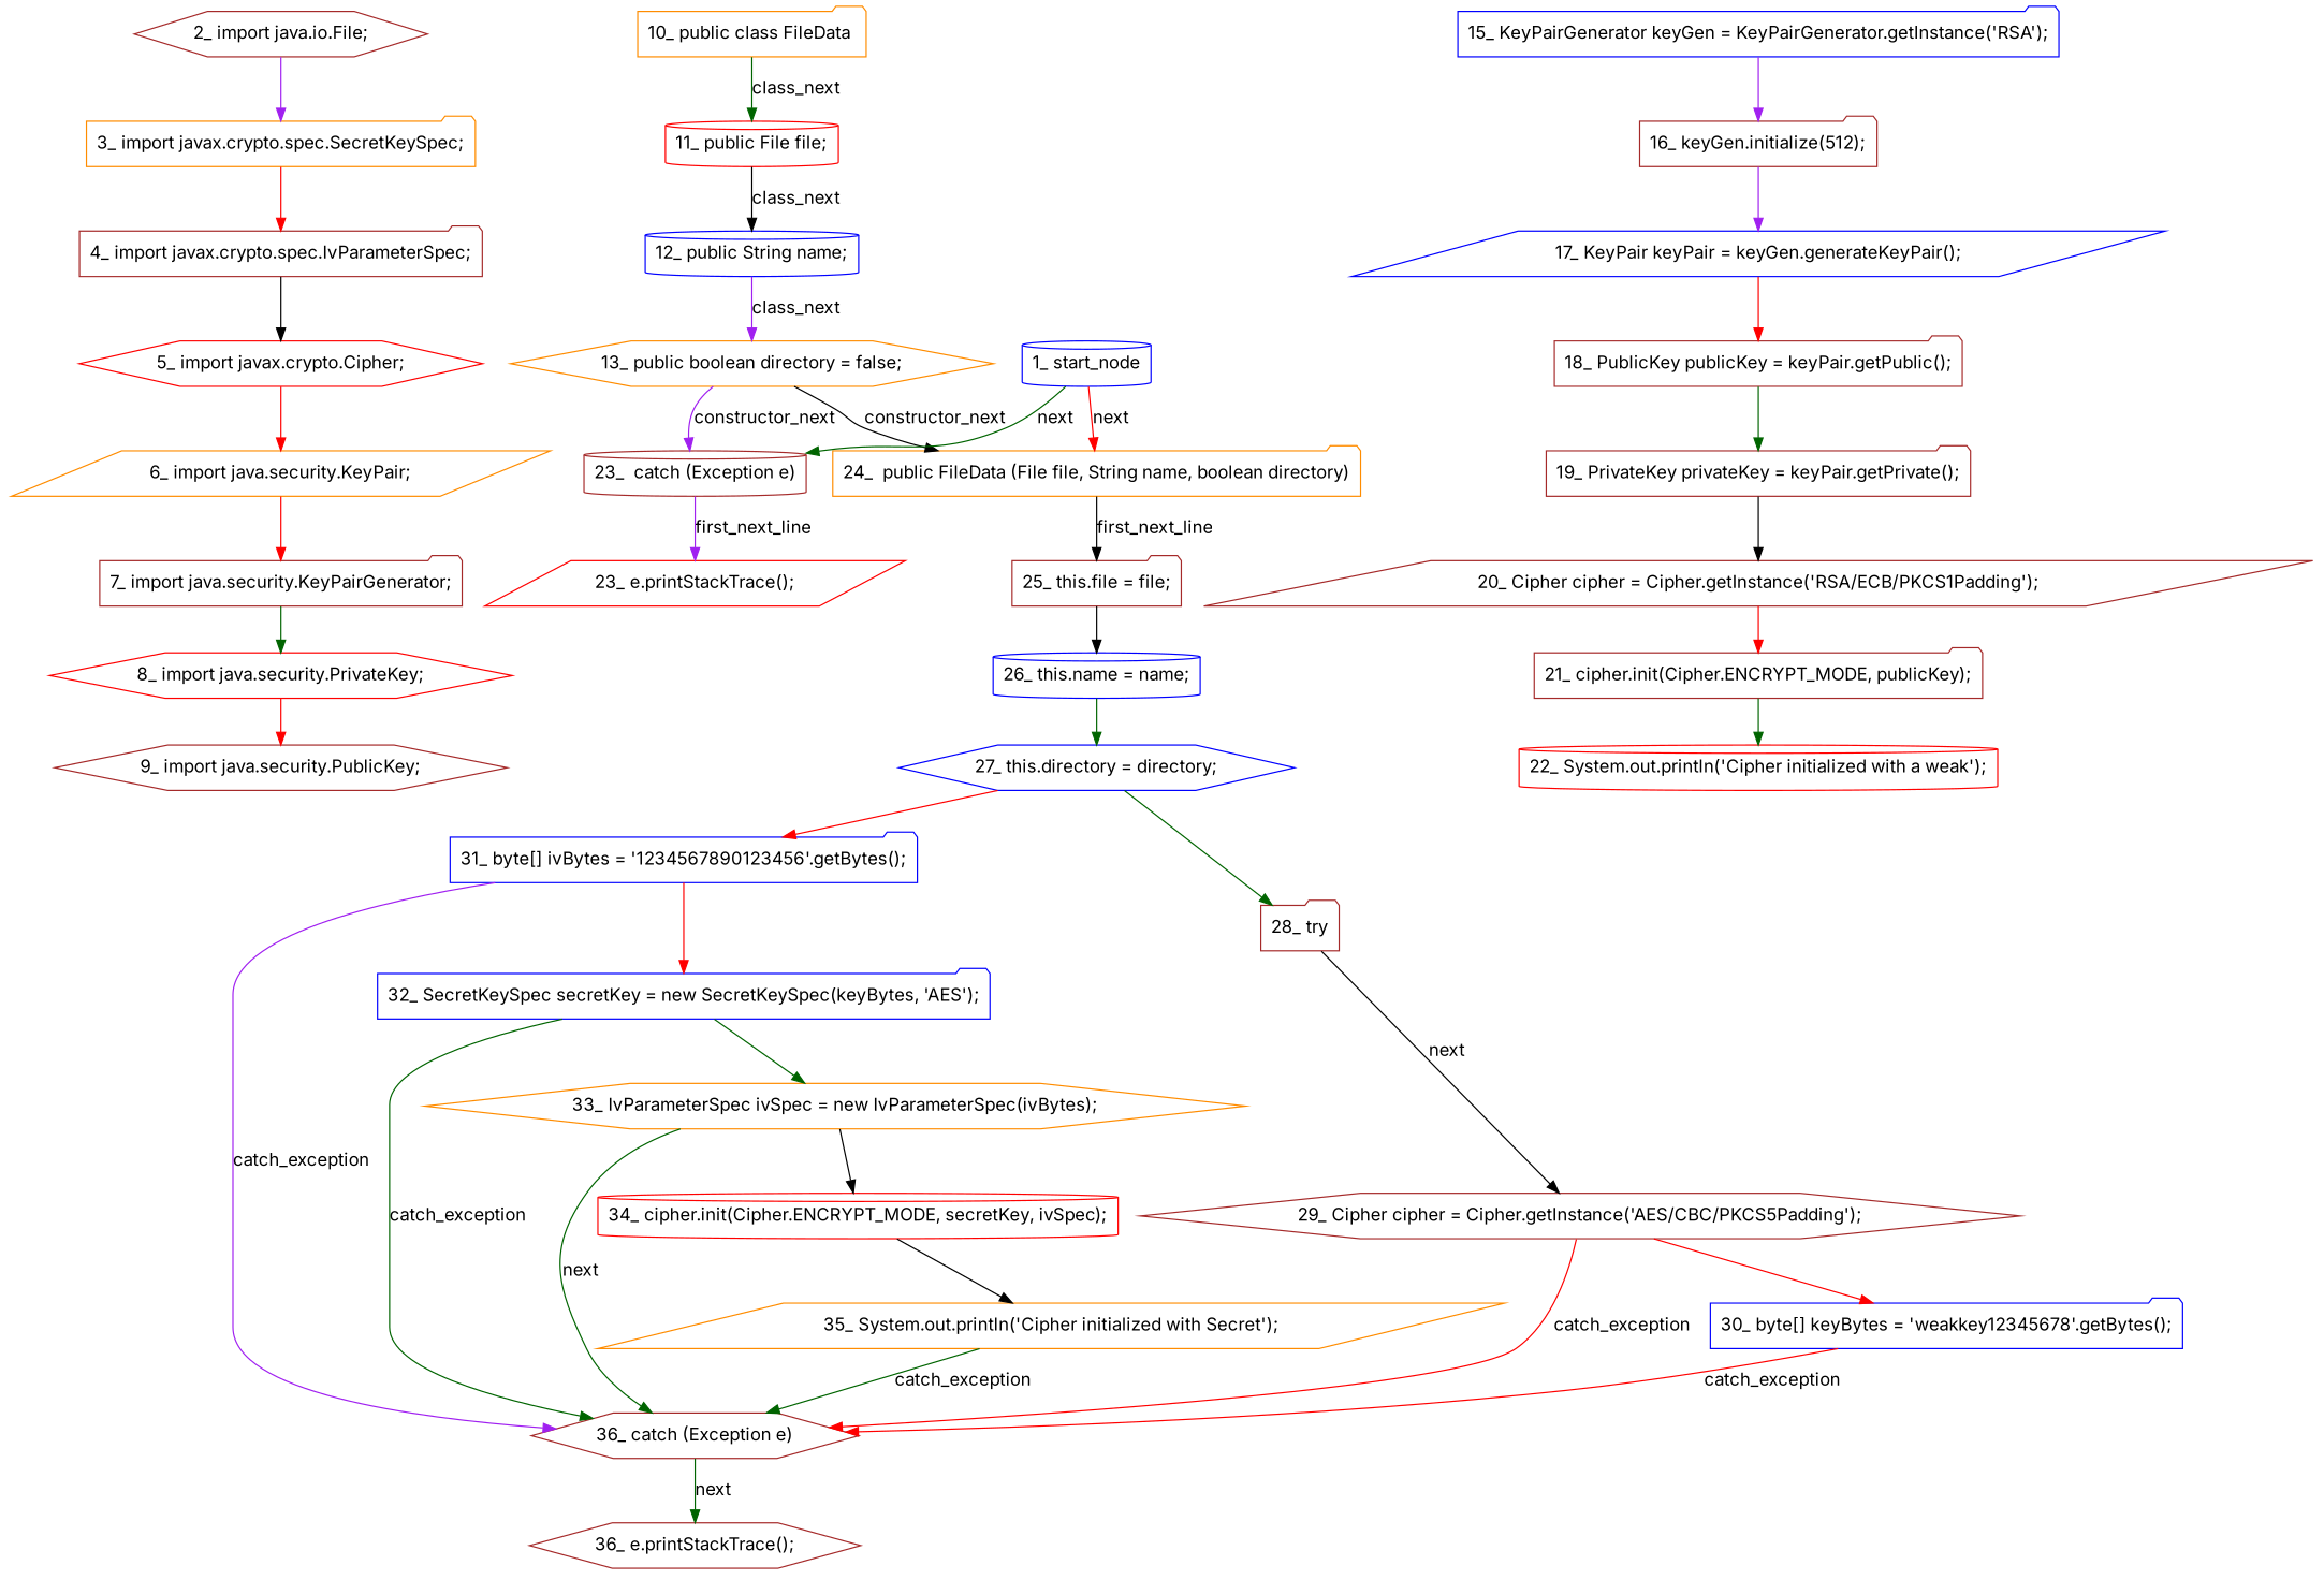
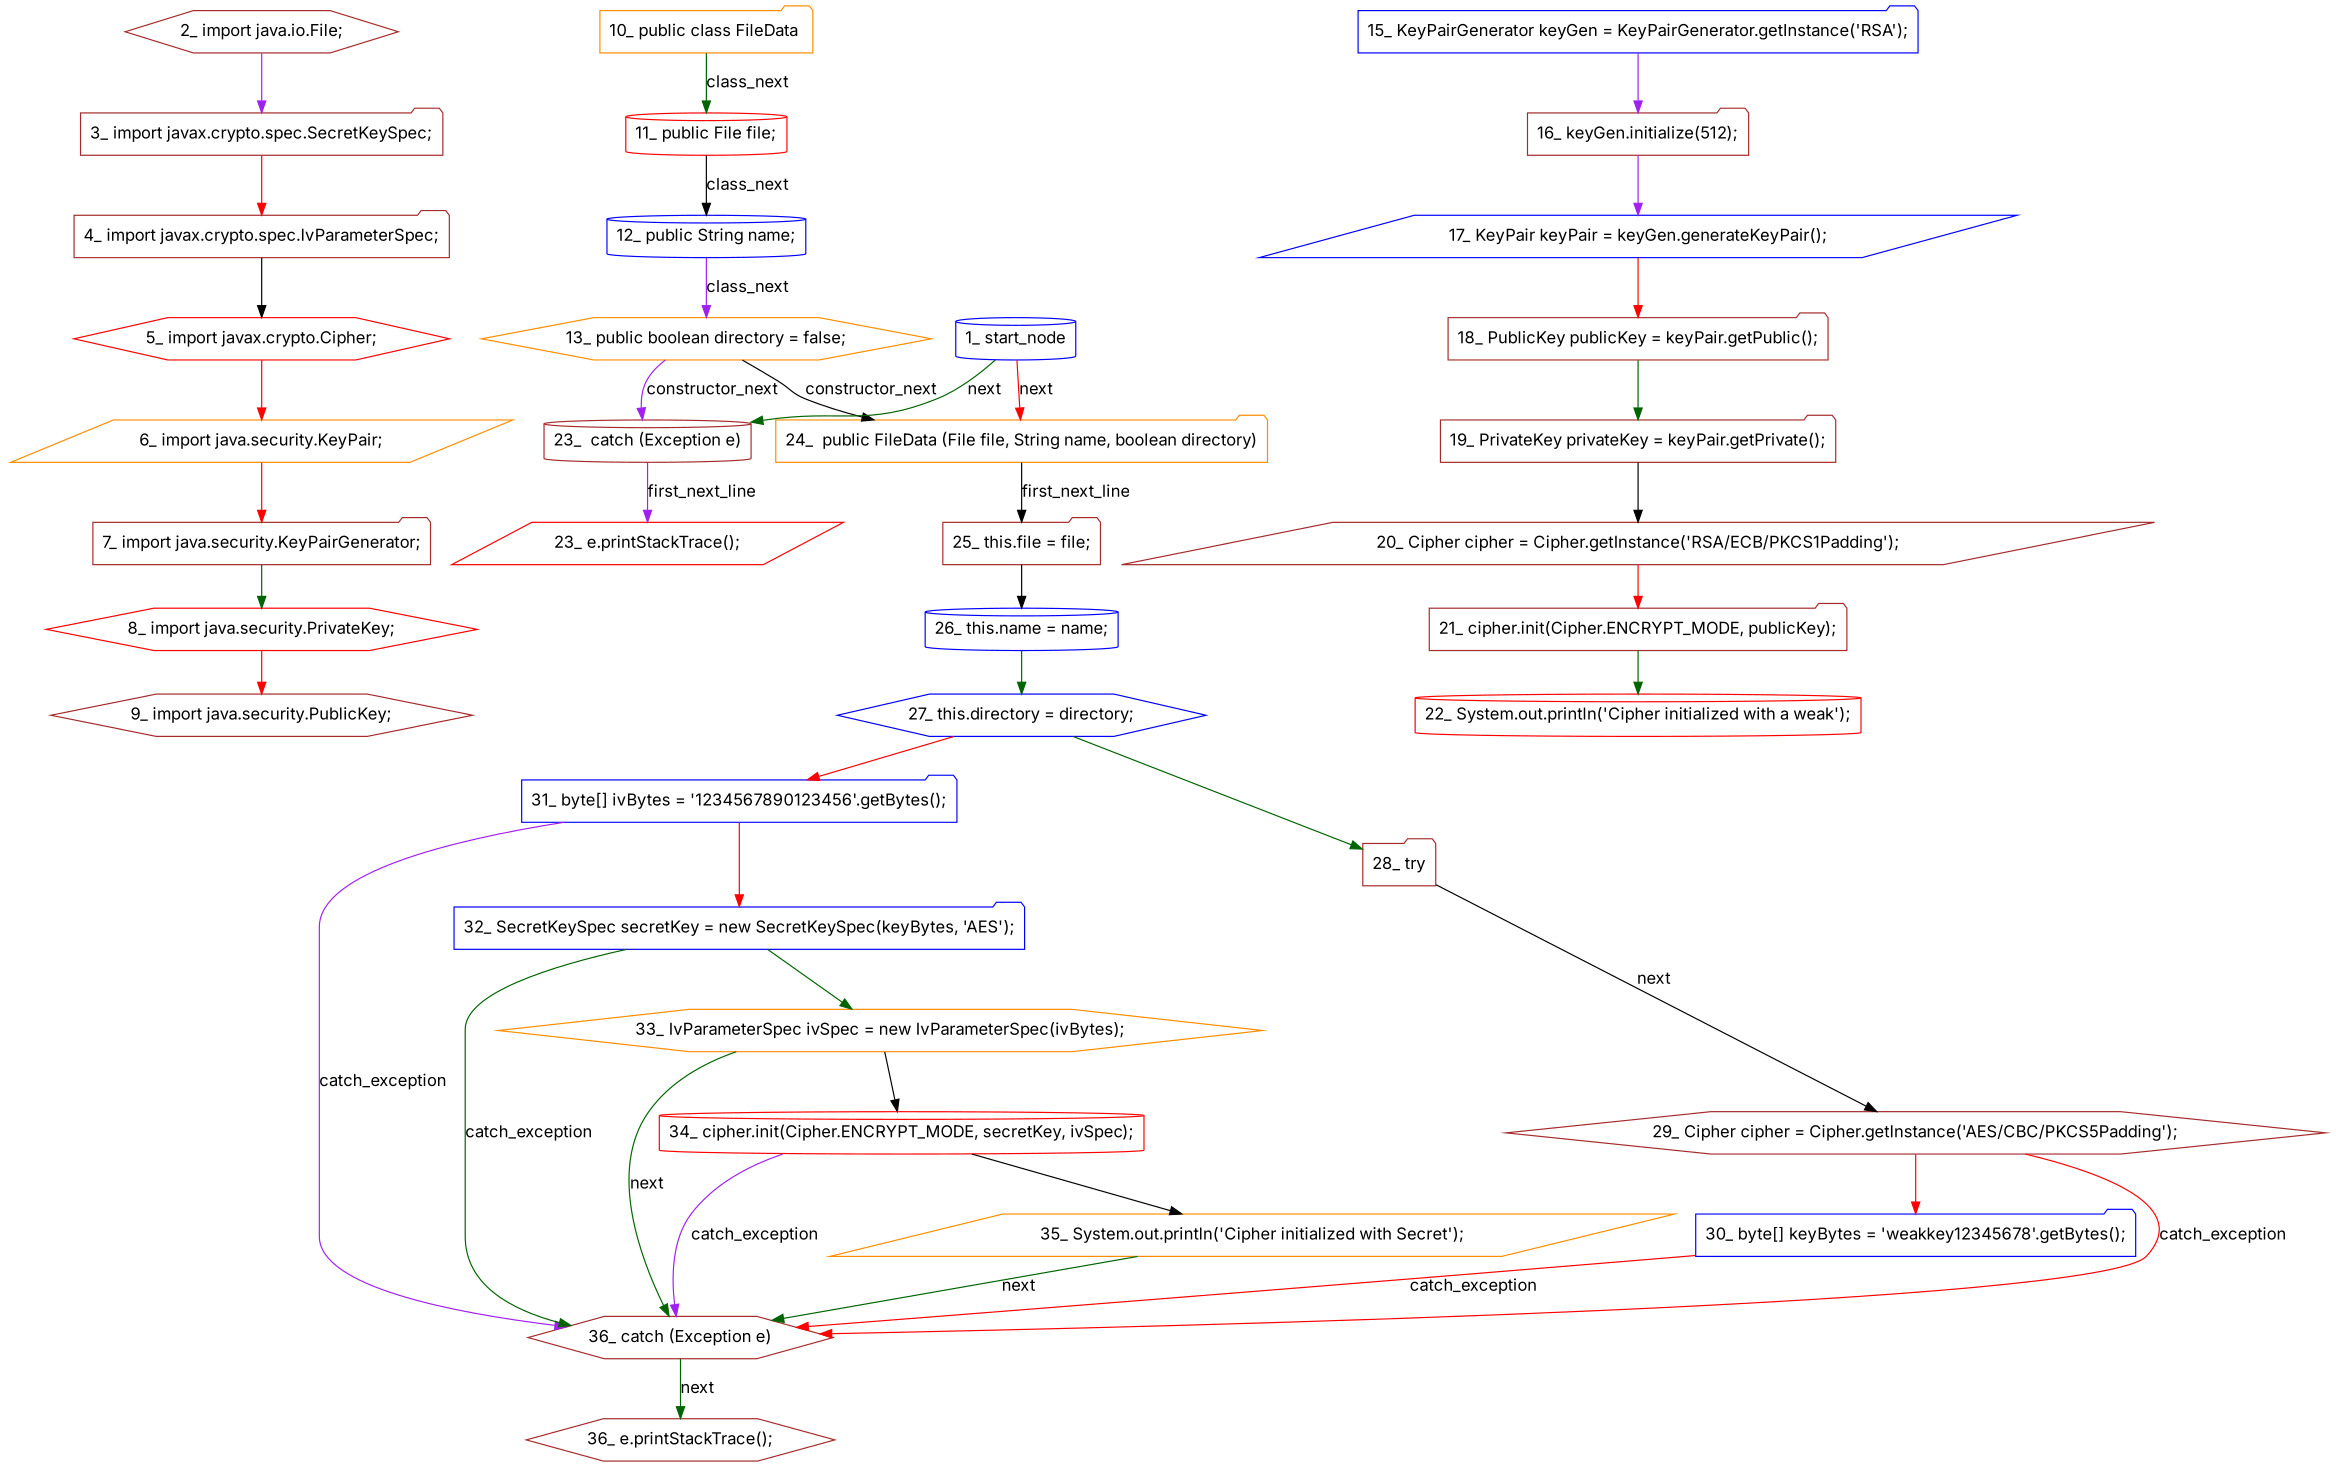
  digraph {
    fontname=Inter
    node [color=brown fontname=Inter shape=folder type_label=expression_statement]
    edge [color=red controlflow_type="next_line 1', edge_type=CFG_edge, key=0, label='next_line 1" fontname=Inter]
    n1 [label="2_ import java.io.File;" shape=hexagon]
-   n2 [color=darkorange label="3_ import javax.crypto.spec.SecretKeySpec;"]
+   n2 [label="3_ import javax.crypto.spec.SecretKeySpec;"]
    n3 [label="4_ import javax.crypto.spec.IvParameterSpec;"]
    n4 [color=red label="5_ import javax.crypto.Cipher;" shape=hexagon]
    n5 [color=darkorange label="6_ import java.security.KeyPair;" shape=parallelogram]
    n6 [label="7_ import java.security.KeyPairGenerator;"]
    n7 [color=red label="8_ import java.security.PrivateKey;" shape=hexagon]
    n8 [label="9_ import java.security.PublicKey;" shape=hexagon]
    n9 [color=darkorange label="10_ public class FileData " type_label=class_declaration]
    n10 [color=red label="11_ public File file;" shape=cylinder]
    n11 [color=blue label="12_ public String name;" shape=cylinder]
    n12 [color=darkorange label="13_ public boolean directory = false;" shape=hexagon]
    n13 [label="23_  catch (Exception e)" shape=cylinder type_label=constructor_declaration]
    n14 [color=darkorange label="24_  public FileData (File file, String name, boolean directory)" type_label=constructor_declaration]
    n15 [color=red label="23_ e.printStackTrace();" shape=parallelogram]
    n16 [label="25_ this.file = file;"]
    n17 [color=blue label="15_ KeyPairGenerator keyGen = KeyPairGenerator.getInstance('RSA');"]
    n18 [label="16_ keyGen.initialize(512);"]
    n19 [color=blue label="17_ KeyPair keyPair = keyGen.generateKeyPair();" shape=parallelogram]
    n20 [label="18_ PublicKey publicKey = keyPair.getPublic();"]
    n21 [label="19_ PrivateKey privateKey = keyPair.getPrivate();"]
    n22 [label="20_ Cipher cipher = Cipher.getInstance('RSA/ECB/PKCS1Padding');" shape=parallelogram]
    n23 [label="21_ cipher.init(Cipher.ENCRYPT_MODE, publicKey);"]
    n24 [color=red label="22_ System.out.println('Cipher initialized with a weak');" shape=cylinder]
    n25 [color=blue label="26_ this.name = name;" shape=cylinder]
    n26 [color=blue label="27_ this.directory = directory;" shape=hexagon]
    n27 [label="28_ try" type_label=try]
    n28 [color=blue label="31_ byte[] ivBytes = '1234567890123456'.getBytes();"]
    n29 [label="29_ Cipher cipher = Cipher.getInstance('AES/CBC/PKCS5Padding');" shape=hexagon]
    n30 [color=blue label="30_ byte[] keyBytes = 'weakkey12345678'.getBytes();"]
    n31 [label="36_ catch (Exception e)" shape=hexagon type_label=catch]
    n32 [label="36_ e.printStackTrace();" shape=hexagon]
    n33 [color=blue label="32_ SecretKeySpec secretKey = new SecretKeySpec(keyBytes, 'AES');"]
    n34 [color=darkorange label="33_ IvParameterSpec ivSpec = new IvParameterSpec(ivBytes);" shape=hexagon]
    n35 [color=red label="34_ cipher.init(Cipher.ENCRYPT_MODE, secretKey, ivSpec);" shape=cylinder]
    n36 [color=darkorange label="35_ System.out.println('Cipher initialized with Secret');" shape=parallelogram]
    n37 [color=blue label="1_ start_node" shape=cylinder type_label=start]
    n1 -> n2 [color=purple]
    n2 -> n3
    n3 -> n4 [color=black]
    n4 -> n5
    n5 -> n6
    n6 -> n7 [color=darkgreen]
    n7 -> n8
    n9 -> n10 [color=darkgreen controlflow_type=class_next edge_type=CFG_edge label=class_next]
    n10 -> n11 [color=black controlflow_type=class_next edge_type=CFG_edge label=class_next]
    n11 -> n12 [color=purple controlflow_type=class_next edge_type=CFG_edge label=class_next]
    n12 -> n13 [color=purple controlflow_type=constructor_next edge_type=CFG_edge label=constructor_next]
    n12 -> n14 [color=black controlflow_type=constructor_next edge_type=CFG_edge label=constructor_next]
    n13 -> n15 [color=purple controlflow_type=first_next_line edge_type=CFG_edge label=first_next_line]
    n14 -> n16 [color=black controlflow_type=first_next_line edge_type=CFG_edge label=first_next_line]
    n16 -> n25 [color=black]
    n17 -> n18 [color=purple]
    n18 -> n19 [color=purple]
    n19 -> n20
    n20 -> n21 [color=darkgreen]
    n21 -> n22 [color=black]
    n22 -> n23
    n23 -> n24 [color=darkgreen]
    n25 -> n26 [color=darkgreen]
    n26 -> n27 [color=darkgreen]
    n26 -> n28
    n27 -> n29 [color=black controlflow_type=next edge_type=CFG_edge label=next]
    n28 -> n31 [color=purple controlflow_type=catch_exception edge_type=CFG_edge label=catch_exception]
    n28 -> n33
    n29 -> n30
    n29 -> n31 [controlflow_type=catch_exception edge_type=CFG_edge label=catch_exception]
    n30 -> n31 [controlflow_type=catch_exception edge_type=CFG_edge label=catch_exception]
    n31 -> n32 [color=darkgreen controlflow_type=next edge_type=CFG_edge label=next]
    n33 -> n31 [color=darkgreen controlflow_type=catch_exception edge_type=CFG_edge label=catch_exception]
    n33 -> n34 [color=darkgreen]
    n34 -> n31 [color=darkgreen controlflow_type=catch_exception edge_type=CFG_edge label=next]
    n34 -> n35 [color=black]
+   n35 -> n31 [color=purple controlflow_type=catch_exception edge_type=CFG_edge label=catch_exception]
    n35 -> n36 [color=black]
-   n36 -> n31 [color=darkgreen controlflow_type=catch_exception edge_type=CFG_edge label=catch_exception]
+   n36 -> n31 [color=darkgreen controlflow_type=catch_exception edge_type=CFG_edge label=next]
    n37 -> n13 [color=darkgreen controlflow_type=next edge_type=CFG_edge label=next]
    n37 -> n14 [controlflow_type=next edge_type=CFG_edge label=next]
  }
